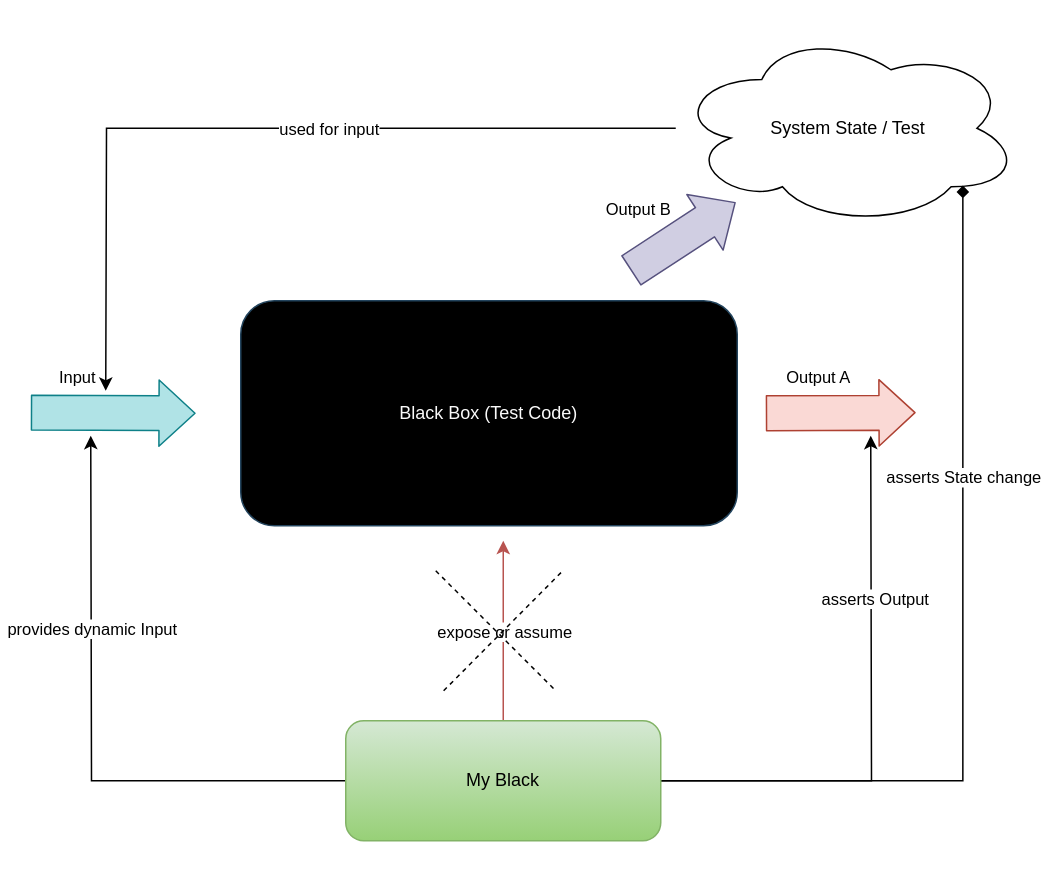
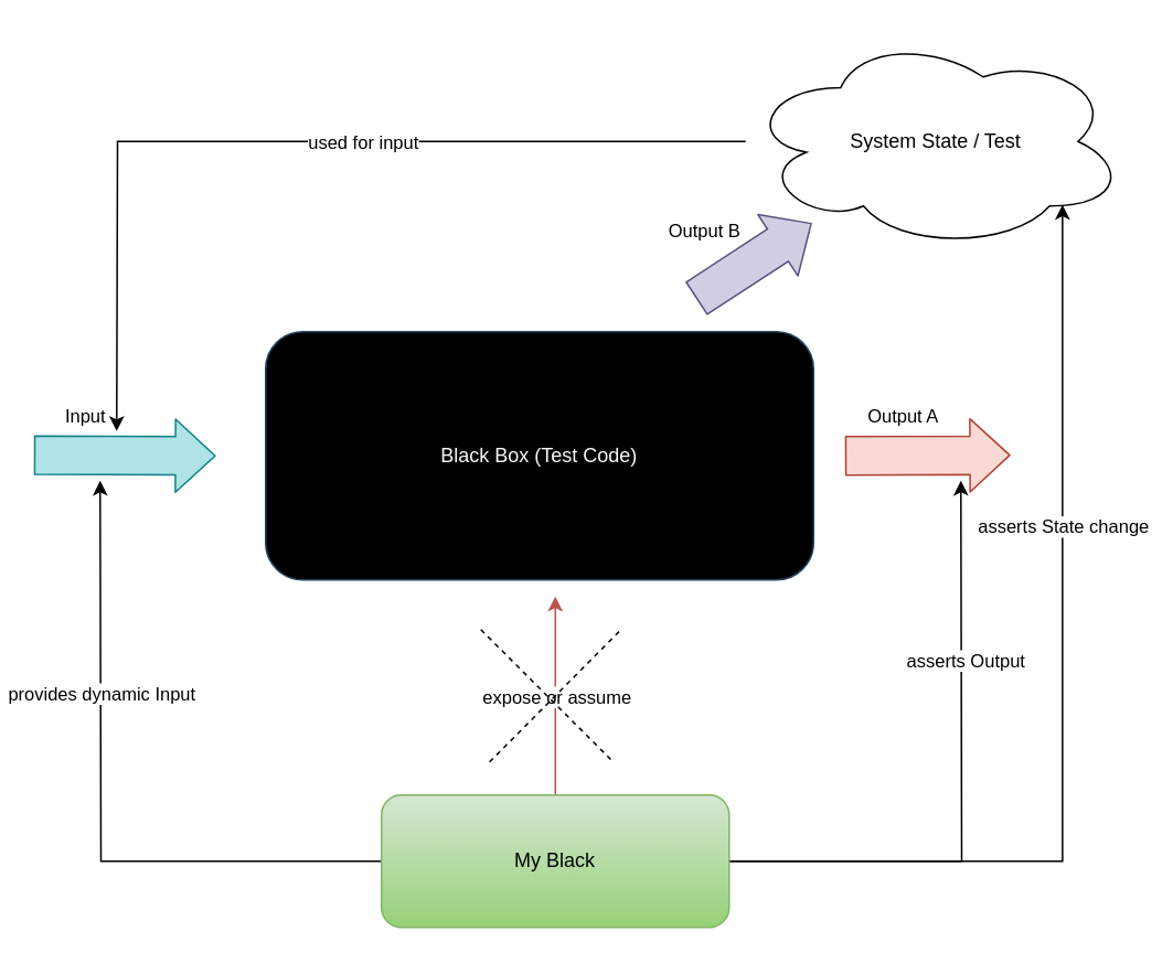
  <mxCell id="0" />
  <mxCell id="1" parent="0" />
  <mxCell id="2" value="&lt;font color=&quot;#FAFAFA&quot;&gt;Black Box (Test Code)&lt;/font&gt;" style="rounded=1;whiteSpace=wrap;html=1;strokeColor=#23445d;fillColor=#000000;" vertex="1" parent="1"><mxGeometry x="160" y="200" width="331" height="150" as="geometry" /></mxCell>
  <mxCell id="3" style="edgeStyle=orthogonalEdgeStyle;rounded=0;orthogonalLoop=1;jettySize=auto;html=1;" edge="1" parent="1" source="10"><mxGeometry relative="1" as="geometry"><mxPoint x="60" y="290" as="targetPoint" /></mxGeometry></mxCell>
  <mxCell id="4" value="provides dynamic Input" style="edgeLabel;html=1;align=center;verticalAlign=middle;resizable=0;points=[];" vertex="1" connectable="0" parent="3"><mxGeometry x="0.359" relative="1" as="geometry"><mxPoint as="offset" /></mxGeometry></mxCell>
  <mxCell id="5" style="edgeStyle=orthogonalEdgeStyle;rounded=0;orthogonalLoop=1;jettySize=auto;html=1;" edge="1" parent="1" source="10"><mxGeometry relative="1" as="geometry"><mxPoint x="580" y="290" as="targetPoint" /></mxGeometry></mxCell>
  <mxCell id="6" value="asserts Output" style="edgeLabel;html=1;align=center;verticalAlign=middle;resizable=0;points=[];" vertex="1" connectable="0" parent="5"><mxGeometry x="0.415" y="-2" relative="1" as="geometry"><mxPoint as="offset" /></mxGeometry></mxCell>
- <mxCell id="7" style="edgeStyle=orthogonalEdgeStyle;rounded=0;orthogonalLoop=1;jettySize=auto;html=1;entryX=0.834;entryY=0.794;entryDx=0;entryDy=0;entryPerimeter=0;endArrow=diamond;" edge="1" parent="1" source="10" target="17"><mxGeometry relative="1" as="geometry" /></mxCell>
+ <mxCell id="7" style="edgeStyle=orthogonalEdgeStyle;rounded=0;orthogonalLoop=1;jettySize=auto;html=1;entryX=0.834;entryY=0.794;entryDx=0;entryDy=0;entryPerimeter=0;" edge="1" parent="1" source="10" target="17"><mxGeometry relative="1" as="geometry" /></mxCell>
  <mxCell id="8" value="asserts State change" style="edgeLabel;html=1;align=center;verticalAlign=middle;resizable=0;points=[];" vertex="1" connectable="0" parent="7"><mxGeometry x="0.352" relative="1" as="geometry"><mxPoint as="offset" /></mxGeometry></mxCell>
  <mxCell id="9" value="expose or assume" style="edgeStyle=orthogonalEdgeStyle;rounded=0;orthogonalLoop=1;jettySize=auto;html=1;gradientColor=#ea6b66;fillColor=#f8cecc;strokeColor=#b85450;" edge="1" parent="1" source="10"><mxGeometry relative="1" as="geometry"><mxPoint x="335" y="360" as="targetPoint" /></mxGeometry></mxCell>
  <mxCell id="10" value="My Black" style="rounded=1;whiteSpace=wrap;html=1;fillColor=#d5e8d4;gradientColor=#97d077;strokeColor=#82b366;" vertex="1" parent="1"><mxGeometry x="230" y="480" width="210" height="80" as="geometry" /></mxCell>
  <mxCell id="11" value="" style="shape=flexArrow;endArrow=classic;html=1;width=23.2;endSize=7.664;fillColor=#b0e3e6;strokeColor=#0e8088;" edge="1" parent="1"><mxGeometry width="50" height="50" relative="1" as="geometry"><mxPoint x="20" y="274.6" as="sourcePoint" /><mxPoint x="130" y="275" as="targetPoint" /></mxGeometry></mxCell>
  <mxCell id="12" value="Input" style="edgeLabel;html=1;align=center;verticalAlign=middle;resizable=0;points=[];" vertex="1" connectable="0" parent="11"><mxGeometry x="-0.325" y="-1" relative="1" as="geometry"><mxPoint x="-6.8" y="-25.6" as="offset" /></mxGeometry></mxCell>
  <mxCell id="13" value="" style="shape=flexArrow;endArrow=classic;html=1;width=23.2;endSize=7.664;fillColor=#fad9d5;strokeColor=#ae4132;" edge="1" parent="1"><mxGeometry width="50" height="50" relative="1" as="geometry"><mxPoint x="510" y="275" as="sourcePoint" /><mxPoint x="610" y="274.6" as="targetPoint" /></mxGeometry></mxCell>
  <mxCell id="14" value="Output A" style="edgeLabel;html=1;align=center;verticalAlign=middle;resizable=0;points=[];" vertex="1" connectable="0" parent="13"><mxGeometry x="-0.325" y="-1" relative="1" as="geometry"><mxPoint y="-25.6" as="offset" /></mxGeometry></mxCell>
  <mxCell id="15" style="edgeStyle=orthogonalEdgeStyle;rounded=0;orthogonalLoop=1;jettySize=auto;html=1;" edge="1" parent="1" source="17"><mxGeometry relative="1" as="geometry"><mxPoint x="70" y="260" as="targetPoint" /></mxGeometry></mxCell>
  <mxCell id="16" value="used for input" style="edgeLabel;html=1;align=center;verticalAlign=middle;resizable=0;points=[];" vertex="1" connectable="0" parent="15"><mxGeometry x="-0.167" relative="1" as="geometry"><mxPoint as="offset" /></mxGeometry></mxCell>
  <mxCell id="17" value="System State / Test" style="ellipse;shape=cloud;whiteSpace=wrap;html=1;fillColor=none;" vertex="1" parent="1"><mxGeometry x="450" y="20" width="229.5" height="130" as="geometry" /></mxCell>
  <mxCell id="18" value="" style="shape=flexArrow;endArrow=classic;html=1;width=23.2;endSize=7.664;fillColor=#d0cee2;strokeColor=#56517e;" edge="1" parent="1" target="17"><mxGeometry width="50" height="50" relative="1" as="geometry"><mxPoint x="420" y="180" as="sourcePoint" /><mxPoint x="480" y="140" as="targetPoint" /></mxGeometry></mxCell>
  <mxCell id="19" value="Output B" style="edgeLabel;html=1;align=center;verticalAlign=middle;resizable=0;points=[];" vertex="1" connectable="0" parent="18"><mxGeometry x="-0.325" y="-1" relative="1" as="geometry"><mxPoint x="-19.93" y="-26.55" as="offset" /></mxGeometry></mxCell>
  <mxCell id="20" value="" style="endArrow=none;html=1;dashed=1;" edge="1" parent="1"><mxGeometry width="50" height="50" relative="1" as="geometry"><mxPoint x="295.25" y="460" as="sourcePoint" /><mxPoint x="374.75" y="380" as="targetPoint" /></mxGeometry></mxCell>
  <mxCell id="21" value="" style="endArrow=none;html=1;dashed=1;" edge="1" parent="1"><mxGeometry width="50" height="50" relative="1" as="geometry"><mxPoint x="290" y="380" as="sourcePoint" /><mxPoint x="370" y="460" as="targetPoint" /></mxGeometry></mxCell>
